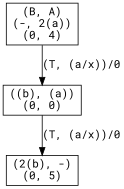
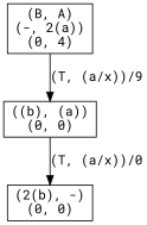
  digraph {
    fontname="Roboto Mono"
    rankdir=TB
    node [fontname="Roboto Mono" shape=box]
    edge [fontname="Roboto Mono"]
    n1 [label="(B, A)\n(-, 2(a))\n(0, 4)"]
    n2 [label="((b), (a))\n(0, 0)"]
-   n3 [label="(2(b), -)\n(0, 5)"]
-   n1 -> n2 [label="(T, (a/x))/0"]
+   n3 [label="(2(b), -)\n(0, 0)"]
+   n1 -> n2 [label="(T, (a/x))/9"]
    n2 -> n3 [label="(T, (a/x))/0"]
  }
